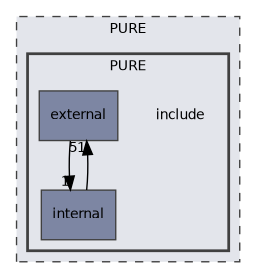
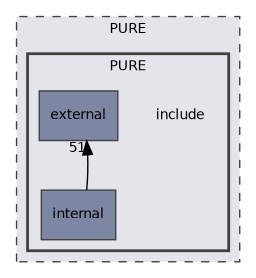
  digraph {
    compound=true
    node [fontname=Helvetica fontsize=10 shape=box color=grey25 fillcolor="#7d86a3" style="filled,"]
    edge [fontname=Helvetica fontsize=10 labeldistance=1.5 labelfontname=Helvetica labelfontsize=10]
    n1 [label=include shape=plaintext color="" fillcolor="" style=""]
    n2 [label=external]
    n3 [label=internal]
    subgraph cluster_1 {
      bgcolor="#e3e5eb"
      fontname=Helvetica
      fontsize=10
      label=PURE
      pencolor=grey25
      style="filled,dashed,"
      subgraph cluster_2 {
        bgcolor="#e3e5eb"
        fontname=Helvetica
        fontsize=10
        pencolor=grey25
        style="filled,bold,"
        n1
        n2
        n3
      }
    }
-   n2 -> n3 [headlabel=1]
    n3 -> n2 [headlabel=51]
  }
